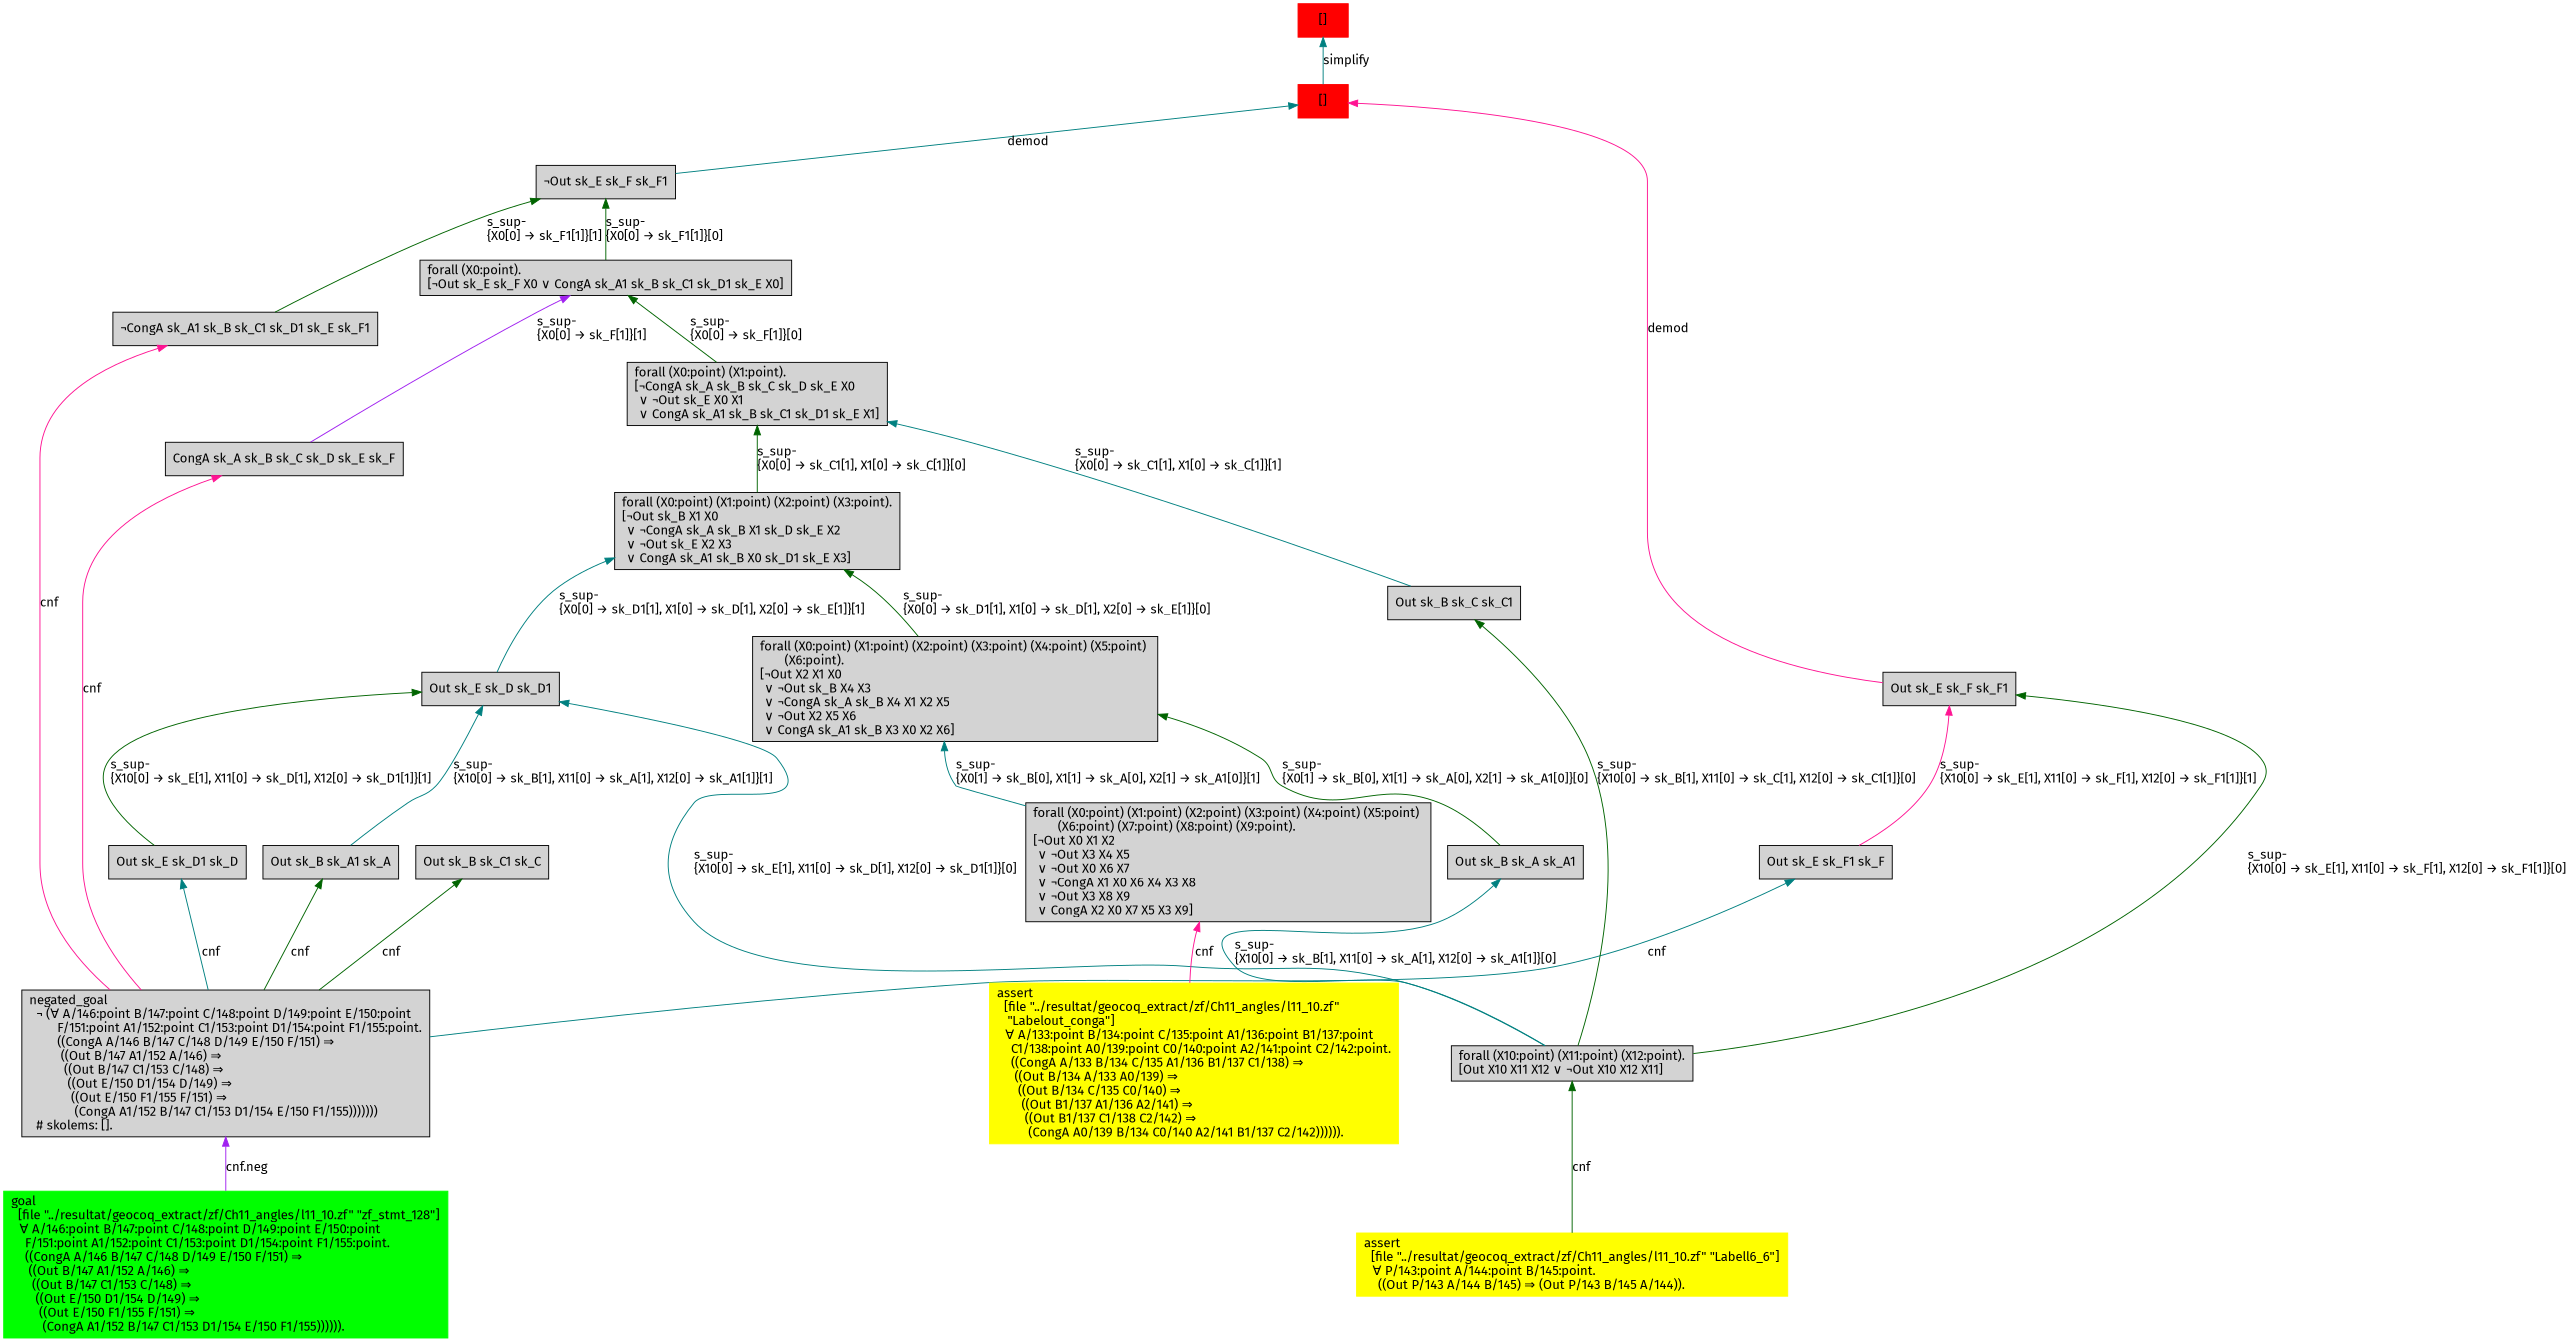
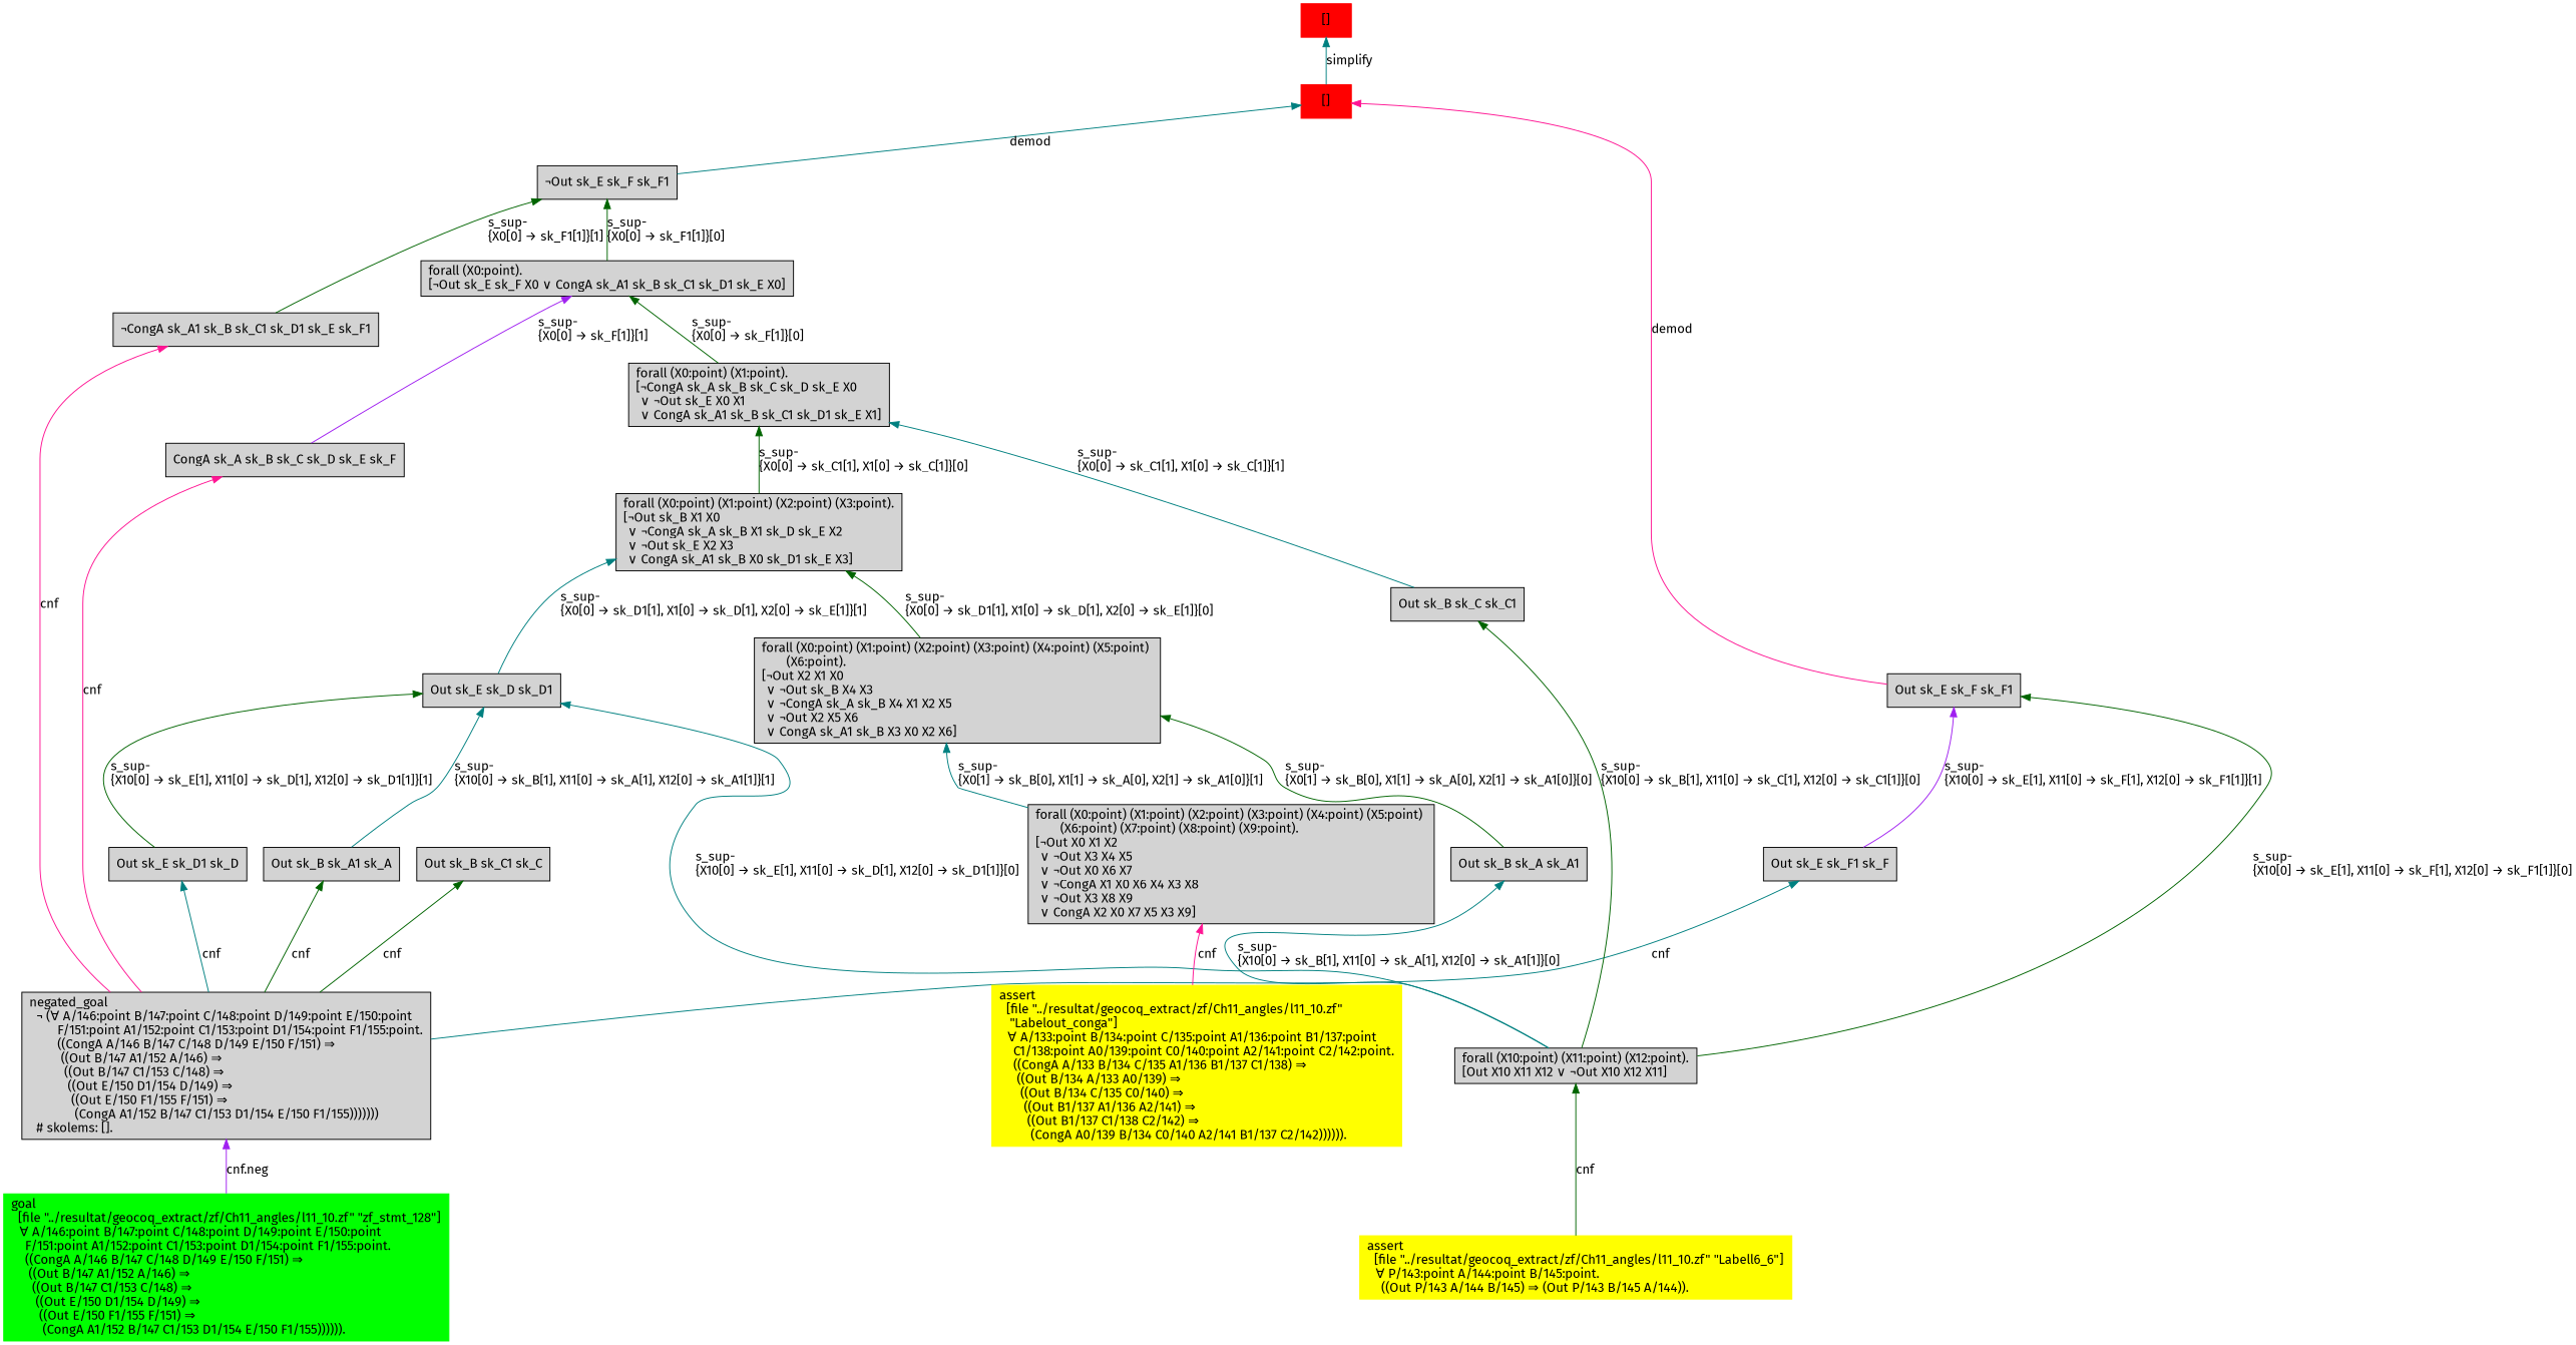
  digraph {
    fontname="Fira Sans"
    node [fontname="Fira Sans" shape=box style=filled]
    edge [color=darkgreen dir=back fontname="Fira Sans"]
    n1 [color=red label="[]"]
    n2 [color=red label="[]"]
    n3 [label="Out sk_E sk_F sk_F1\l"]
    n4 [label="¬Out sk_E sk_F sk_F1\l"]
    n5 [label="forall (X10:point) (X11:point) (X12:point).\l[Out X10 X11 X12 ∨ ¬Out X10 X12 X11]\l"]
    n6 [label="Out sk_E sk_F1 sk_F\l"]
    n7 [label="¬CongA sk_A1 sk_B sk_C1 sk_D1 sk_E sk_F1\l"]
    n8 [label="forall (X0:point).\l[¬Out sk_E sk_F X0 ∨ CongA sk_A1 sk_B sk_C1 sk_D1 sk_E X0]\l"]
    n9 [color=yellow label="assert\l  [file \"../resultat/geocoq_extract/zf/Ch11_angles/l11_10.zf\" \"Labell6_6\"]\l  ∀ P/143:point A/144:point B/145:point.\l    ((Out P/143 A/144 B/145) ⇒ (Out P/143 B/145 A/144)).\l"]
    n10 [label="negated_goal\l  ¬ (∀ A/146:point B/147:point C/148:point D/149:point E/150:point \l        F/151:point A1/152:point C1/153:point D1/154:point F1/155:point.\l        ((CongA A/146 B/147 C/148 D/149 E/150 F/151) ⇒\l         ((Out B/147 A1/152 A/146) ⇒\l          ((Out B/147 C1/153 C/148) ⇒\l           ((Out E/150 D1/154 D/149) ⇒\l            ((Out E/150 F1/155 F/151) ⇒\l             (CongA A1/152 B/147 C1/153 D1/154 E/150 F1/155)))))))\l  # skolems: [].\l"]
    n11 [color=green label="goal\l  [file \"../resultat/geocoq_extract/zf/Ch11_angles/l11_10.zf\" \"zf_stmt_128\"]\l  ∀ A/146:point B/147:point C/148:point D/149:point E/150:point \l    F/151:point A1/152:point C1/153:point D1/154:point F1/155:point.\l    ((CongA A/146 B/147 C/148 D/149 E/150 F/151) ⇒\l     ((Out B/147 A1/152 A/146) ⇒\l      ((Out B/147 C1/153 C/148) ⇒\l       ((Out E/150 D1/154 D/149) ⇒\l        ((Out E/150 F1/155 F/151) ⇒\l         (CongA A1/152 B/147 C1/153 D1/154 E/150 F1/155)))))).\l"]
    n12 [label="forall (X0:point) (X1:point).\l[¬CongA sk_A sk_B sk_C sk_D sk_E X0\l ∨ ¬Out sk_E X0 X1\l ∨ CongA sk_A1 sk_B sk_C1 sk_D1 sk_E X1]\l"]
    n13 [label="CongA sk_A sk_B sk_C sk_D sk_E sk_F\l"]
    n14 [label="forall (X0:point) (X1:point) (X2:point) (X3:point).\l[¬Out sk_B X1 X0\l ∨ ¬CongA sk_A sk_B X1 sk_D sk_E X2\l ∨ ¬Out sk_E X2 X3\l ∨ CongA sk_A1 sk_B X0 sk_D1 sk_E X3]\l"]
    n15 [label="Out sk_B sk_C sk_C1\l"]
    n16 [label="forall (X0:point) (X1:point) (X2:point) (X3:point) (X4:point) (X5:point) \l       (X6:point).\l[¬Out X2 X1 X0\l ∨ ¬Out sk_B X4 X3\l ∨ ¬CongA sk_A sk_B X4 X1 X2 X5\l ∨ ¬Out X2 X5 X6\l ∨ CongA sk_A1 sk_B X3 X0 X2 X6]\l"]
    n17 [label="Out sk_E sk_D sk_D1\l"]
    n18 [label="forall (X0:point) (X1:point) (X2:point) (X3:point) (X4:point) (X5:point) \l       (X6:point) (X7:point) (X8:point) (X9:point).\l[¬Out X0 X1 X2\l ∨ ¬Out X3 X4 X5\l ∨ ¬Out X0 X6 X7\l ∨ ¬CongA X1 X0 X6 X4 X3 X8\l ∨ ¬Out X3 X8 X9\l ∨ CongA X2 X0 X7 X5 X3 X9]\l"]
    n19 [label="Out sk_B sk_A sk_A1\l"]
    n20 [label="Out sk_B sk_A1 sk_A\l"]
    n21 [label="Out sk_E sk_D1 sk_D\l"]
    n22 [color=yellow label="assert\l  [file \"../resultat/geocoq_extract/zf/Ch11_angles/l11_10.zf\" \l   \"Labelout_conga\"]\l  ∀ A/133:point B/134:point C/135:point A1/136:point B1/137:point \l    C1/138:point A0/139:point C0/140:point A2/141:point C2/142:point.\l    ((CongA A/133 B/134 C/135 A1/136 B1/137 C1/138) ⇒\l     ((Out B/134 A/133 A0/139) ⇒\l      ((Out B/134 C/135 C0/140) ⇒\l       ((Out B1/137 A1/136 A2/141) ⇒\l        ((Out B1/137 C1/138 C2/142) ⇒\l         (CongA A0/139 B/134 C0/140 A2/141 B1/137 C2/142)))))).\l"]
    n23 [label="Out sk_B sk_C1 sk_C\l"]
    n1 -> n2 [color=teal label=simplify]
    n2 -> n3 [color=deeppink label=demod]
    n2 -> n4 [color=teal label=demod]
    n3 -> n5 [label="s_sup-\l\{X10[0] → sk_E[1], X11[0] → sk_F[1], X12[0] → sk_F1[1]\}[0]\l"]
-   n3 -> n6 [color=deeppink label="s_sup-\l\{X10[0] → sk_E[1], X11[0] → sk_F[1], X12[0] → sk_F1[1]\}[1]\l"]
+   n3 -> n6 [color=purple label="s_sup-\l\{X10[0] → sk_E[1], X11[0] → sk_F[1], X12[0] → sk_F1[1]\}[1]\l"]
    n4 -> n7 [label="s_sup-\l\{X0[0] → sk_F1[1]\}[1]\l"]
    n4 -> n8 [label="s_sup-\l\{X0[0] → sk_F1[1]\}[0]\l"]
    n5 -> n9 [label=cnf]
    n6 -> n10 [color=teal label=cnf]
    n7 -> n10 [color=deeppink label=cnf]
    n8 -> n12 [label="s_sup-\l\{X0[0] → sk_F[1]\}[0]\l"]
    n8 -> n13 [color=purple label="s_sup-\l\{X0[0] → sk_F[1]\}[1]\l"]
    n10 -> n11 [color=purple label="cnf.neg"]
    n12 -> n14 [label="s_sup-\l\{X0[0] → sk_C1[1], X1[0] → sk_C[1]\}[0]\l"]
    n12 -> n15 [color=teal label="s_sup-\l\{X0[0] → sk_C1[1], X1[0] → sk_C[1]\}[1]\l"]
    n13 -> n10 [color=deeppink label=cnf]
    n14 -> n16 [label="s_sup-\l\{X0[0] → sk_D1[1], X1[0] → sk_D[1], X2[0] → sk_E[1]\}[0]\l"]
    n14 -> n17 [color=teal label="s_sup-\l\{X0[0] → sk_D1[1], X1[0] → sk_D[1], X2[0] → sk_E[1]\}[1]\l"]
    n15 -> n5 [label="s_sup-\l\{X10[0] → sk_B[1], X11[0] → sk_C[1], X12[0] → sk_C1[1]\}[0]\l"]
    n16 -> n18 [color=teal label="s_sup-\l\{X0[1] → sk_B[0], X1[1] → sk_A[0], X2[1] → sk_A1[0]\}[1]\l"]
    n16 -> n19 [label="s_sup-\l\{X0[1] → sk_B[0], X1[1] → sk_A[0], X2[1] → sk_A1[0]\}[0]\l"]
    n17 -> n5 [color=teal label="s_sup-\l\{X10[0] → sk_E[1], X11[0] → sk_D[1], X12[0] → sk_D1[1]\}[0]\l"]
    n17 -> n20 [color=teal label="s_sup-\l\{X10[0] → sk_B[1], X11[0] → sk_A[1], X12[0] → sk_A1[1]\}[1]\l"]
    n17 -> n21 [label="s_sup-\l\{X10[0] → sk_E[1], X11[0] → sk_D[1], X12[0] → sk_D1[1]\}[1]\l"]
    n18 -> n22 [color=deeppink label=cnf]
    n19 -> n5 [color=teal label="s_sup-\l\{X10[0] → sk_B[1], X11[0] → sk_A[1], X12[0] → sk_A1[1]\}[0]\l"]
    n20 -> n10 [label=cnf]
    n21 -> n10 [color=teal label=cnf]
    n23 -> n10 [label=cnf]
  }
